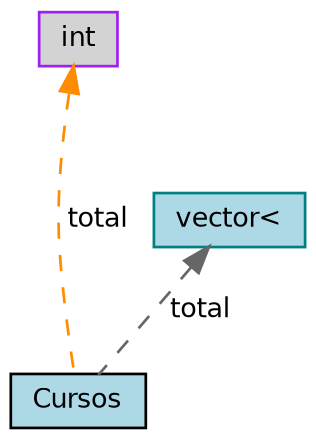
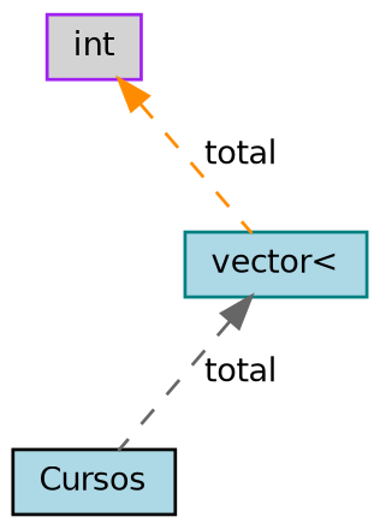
  digraph {
    node [fillcolor=lightblue fontname=Helvetica fontsize=10 shape=record style=filled]
    edge [dir=back fontname=Helvetica fontsize=10 labelfontname=Helvetica labelfontsize=10 style=dashed]
    n1 [color=black fontcolor=black height=0.2 label=Cursos width=0.4]
    n2 [color=purple fillcolor=lightgrey height=0.2 label=int width=0.4]
    n3 [color=teal height=0.2 label="vector\<" width=0.4]
-   n2 -> n1 [color=darkorange label=" total"]
+   n2 -> n3 [color=darkorange label=" total"]
    n3 -> n1 [color=gray40 label=" total"]
  }
